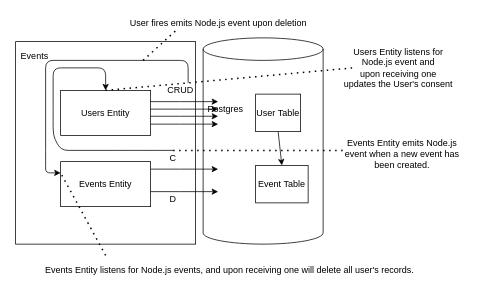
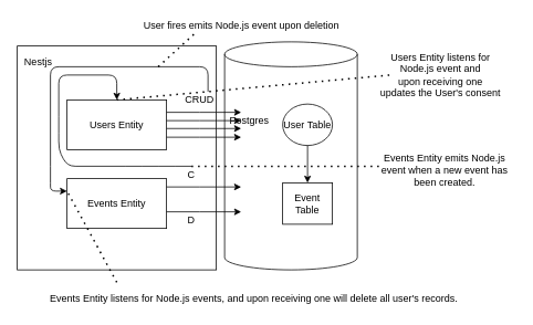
  <mxCell id="0" />
  <mxCell id="1" parent="0" />
  <mxCell id="2" value="" style="rounded=0;whiteSpace=wrap;html=1;" parent="1" vertex="1"><mxGeometry x="20" y="55" width="240" height="270" as="geometry" /></mxCell>
  <mxCell id="3" value="Users Entity" style="rounded=0;whiteSpace=wrap;html=1;direction=west;" parent="1" vertex="1"><mxGeometry x="80" y="120" width="120" height="60" as="geometry" /></mxCell>
  <mxCell id="4" value="" style="shape=cylinder3;whiteSpace=wrap;html=1;boundedLbl=1;backgroundOutline=1;size=15;" parent="1" vertex="1"><mxGeometry x="270" y="50" width="160" height="275" as="geometry" /></mxCell>
  <mxCell id="5" value="" style="endArrow=classic;html=1;" parent="1" edge="1"><mxGeometry width="50" height="50" relative="1" as="geometry"><mxPoint x="200" y="135" as="sourcePoint" /><mxPoint x="290" y="135" as="targetPoint" /><Array as="points"><mxPoint x="250" y="135" /></Array></mxGeometry></mxCell>
  <mxCell id="6" value="" style="endArrow=classic;html=1;" parent="1" edge="1"><mxGeometry width="50" height="50" relative="1" as="geometry"><mxPoint x="200" y="145" as="sourcePoint" /><mxPoint x="290" y="145" as="targetPoint" /><Array as="points"><mxPoint x="250" y="145" /></Array></mxGeometry></mxCell>
  <mxCell id="7" value="" style="endArrow=classic;html=1;" parent="1" edge="1"><mxGeometry width="50" height="50" relative="1" as="geometry"><mxPoint x="200" y="154.5" as="sourcePoint" /><mxPoint x="290" y="154.5" as="targetPoint" /><Array as="points"><mxPoint x="250" y="154.5" /></Array></mxGeometry></mxCell>
  <mxCell id="8" value="" style="endArrow=classic;html=1;" parent="1" edge="1"><mxGeometry width="50" height="50" relative="1" as="geometry"><mxPoint x="200" y="165" as="sourcePoint" /><mxPoint x="290" y="165" as="targetPoint" /><Array as="points"><mxPoint x="250" y="165" /></Array></mxGeometry></mxCell>
  <mxCell id="9" value="Events Entity" style="rounded=0;whiteSpace=wrap;html=1;" parent="1" vertex="1"><mxGeometry x="80" y="215" width="120" height="60" as="geometry" /></mxCell>
- <mxCell id="10" value="User Table" style="rounded=0;whiteSpace=wrap;html=1;" parent="1" vertex="1"><mxGeometry x="340" y="125" width="60" height="50" as="geometry" /></mxCell>
- <mxCell id="11" value="Event Table" style="rounded=0;whiteSpace=wrap;html=1;" parent="1" vertex="1"><mxGeometry x="340" y="220" width="70" height="50" as="geometry" /></mxCell>
- <mxCell id="12" value="Events" style="text;html=1;align=center;verticalAlign=middle;resizable=0;points=[];autosize=1;" parent="1" vertex="1"><mxGeometry x="20" y="65" width="50" height="20" as="geometry" /></mxCell>
+ <mxCell id="10" value="User Table" style="ellipse;whiteSpace=wrap;html=1;" parent="1" vertex="1"><mxGeometry x="340" y="125" width="60" height="50" as="geometry" /></mxCell>
+ <mxCell id="11" value="Event Table" style="rounded=0;whiteSpace=wrap;html=1;" parent="1" vertex="1"><mxGeometry x="340" y="220" width="60" height="50" as="geometry" /></mxCell>
+ <mxCell id="12" value="Nestjs" style="text;html=1;align=center;verticalAlign=middle;resizable=0;points=[];autosize=1;" parent="1" vertex="1"><mxGeometry x="20" y="65" width="50" height="20" as="geometry" /></mxCell>
  <mxCell id="13" value="" style="endArrow=classic;html=1;" parent="1" edge="1"><mxGeometry width="50" height="50" relative="1" as="geometry"><mxPoint x="200" y="225" as="sourcePoint" /><mxPoint x="290" y="225" as="targetPoint" /><Array as="points"><mxPoint x="250" y="225" /></Array></mxGeometry></mxCell>
  <mxCell id="14" value="" style="endArrow=classic;html=1;" parent="1" edge="1"><mxGeometry width="50" height="50" relative="1" as="geometry"><mxPoint x="200" y="255" as="sourcePoint" /><mxPoint x="290" y="255" as="targetPoint" /><Array as="points"><mxPoint x="250" y="255" /></Array></mxGeometry></mxCell>
  <mxCell id="15" value="" style="endArrow=classic;html=1;exitX=0.5;exitY=1;exitDx=0;exitDy=0;entryX=0.5;entryY=0;entryDx=0;entryDy=0;" parent="1" source="10" target="11" edge="1"><mxGeometry width="50" height="50" relative="1" as="geometry"><mxPoint x="-90" y="235" as="sourcePoint" /><mxPoint y="185" as="targetPoint" x="-40" /></mxGeometry></mxCell>
  <mxCell id="16" value="Postgres" style="text;html=1;strokeColor=none;fillColor=none;align=center;verticalAlign=middle;whiteSpace=wrap;rounded=0;" parent="1" vertex="1"><mxGeometry x="280" y="135" width="40" height="20" as="geometry" /></mxCell>
  <mxCell id="17" value="CRUD" style="text;html=1;strokeColor=none;fillColor=none;align=center;verticalAlign=middle;whiteSpace=wrap;rounded=0;" vertex="1" parent="1"><mxGeometry x="220" y="110" width="40" height="20" as="geometry" /></mxCell>
  <mxCell id="18" value="" style="endArrow=classic;html=1;exitX=0.75;exitY=0;exitDx=0;exitDy=0;entryX=0;entryY=0.25;entryDx=0;entryDy=0;" edge="1" parent="1" source="17" target="9"><mxGeometry width="50" height="50" relative="1" as="geometry"><mxPoint x="200" y="189.5" as="sourcePoint" /><mxPoint x="290" y="189.5" as="targetPoint" /><Array as="points"><mxPoint x="250" y="80" /><mxPoint x="60" y="80" /><mxPoint x="60" y="210" /><mxPoint x="60" y="230" /></Array></mxGeometry></mxCell>
  <mxCell id="19" value="C" style="text;html=1;strokeColor=none;fillColor=none;align=center;verticalAlign=middle;whiteSpace=wrap;rounded=0;" vertex="1" parent="1"><mxGeometry x="210" y="200" width="40" height="20" as="geometry" /></mxCell>
  <mxCell id="20" value="D" style="text;html=1;strokeColor=none;fillColor=none;align=center;verticalAlign=middle;whiteSpace=wrap;rounded=0;" vertex="1" parent="1"><mxGeometry x="210" y="255" width="40" height="20" as="geometry" /></mxCell>
  <mxCell id="21" value="" style="endArrow=classic;html=1;exitX=0.75;exitY=0;exitDx=0;exitDy=0;entryX=0.5;entryY=1;entryDx=0;entryDy=0;" edge="1" parent="1" target="3"><mxGeometry width="50" height="50" relative="1" as="geometry"><mxPoint x="230" y="200" as="sourcePoint" /><mxPoint x="60" y="320" as="targetPoint" /><Array as="points"><mxPoint x="200" y="200" /><mxPoint x="160" y="200" /><mxPoint x="80" y="200" /><mxPoint x="70" y="180" /><mxPoint x="70" y="150" /><mxPoint x="70" y="90" /><mxPoint x="140" y="90" /></Array></mxGeometry></mxCell>
  <mxCell id="22" value="User fires emits Node.js event upon deletion" style="text;html=1;align=center;verticalAlign=middle;resizable=0;points=[];autosize=1;" vertex="1" parent="1"><mxGeometry x="165" y="20" width="250" height="20" as="geometry" /></mxCell>
  <mxCell id="23" value="" style="endArrow=none;dashed=1;html=1;dashPattern=1 3;strokeWidth=2;entryX=0.28;entryY=0.95;entryDx=0;entryDy=0;entryPerimeter=0;" edge="1" parent="1" target="22"><mxGeometry width="50" height="50" relative="1" as="geometry"><mxPoint x="190" y="80" as="sourcePoint" /><mxPoint x="-50" y="60" as="targetPoint" /></mxGeometry></mxCell>
  <mxCell id="24" value="" style="endArrow=none;dashed=1;html=1;dashPattern=1 3;strokeWidth=2;entryX=0;entryY=0.25;entryDx=0;entryDy=0;" edge="1" parent="1" target="9"><mxGeometry width="50" height="50" relative="1" as="geometry"><mxPoint x="140" y="340" as="sourcePoint" /><mxPoint x="235" y="39" as="targetPoint" /></mxGeometry></mxCell>
  <mxCell id="25" value="Events Entity listens for Node.js events, and upon receiving one will delete all user's records." style="text;html=1;align=center;verticalAlign=middle;resizable=0;points=[];autosize=1;" vertex="1" parent="1"><mxGeometry x="50" y="350" width="510" height="20" as="geometry" /></mxCell>
  <mxCell id="26" value="" style="endArrow=none;dashed=1;html=1;dashPattern=1 3;strokeWidth=2;" edge="1" parent="1"><mxGeometry width="50" height="50" relative="1" as="geometry"><mxPoint x="140" y="120" as="sourcePoint" /><mxPoint x="470" y="90" as="targetPoint" /></mxGeometry></mxCell>
  <mxCell id="27" value="&lt;div&gt;Users Entity listens for &lt;br&gt;&lt;/div&gt;&lt;div&gt;Node.js event and &lt;br&gt;&lt;/div&gt;&lt;div&gt;upon receiving one &lt;br&gt;&lt;/div&gt;&lt;div&gt;updates the User's consent&lt;/div&gt;" style="text;html=1;align=center;verticalAlign=middle;resizable=0;points=[];autosize=1;" vertex="1" parent="1"><mxGeometry x="450" y="60" width="160" height="60" as="geometry" /></mxCell>
  <mxCell id="28" value="" style="endArrow=none;dashed=1;html=1;dashPattern=1 3;strokeWidth=2;" edge="1" parent="1"><mxGeometry width="50" height="50" relative="1" as="geometry"><mxPoint x="230" y="200" as="sourcePoint" /><mxPoint x="460" y="200" as="targetPoint" /></mxGeometry></mxCell>
  <mxCell id="29" value="&lt;div&gt;Events Entity emits Node.js &lt;br&gt;&lt;/div&gt;&lt;div&gt;event when a new event has &lt;br&gt;&lt;/div&gt;&lt;div&gt;been created.&lt;br&gt;&lt;/div&gt;" style="text;html=1;align=center;verticalAlign=middle;resizable=0;points=[];autosize=1;" vertex="1" parent="1"><mxGeometry x="450" y="180" width="170" height="50" as="geometry" /></mxCell>
